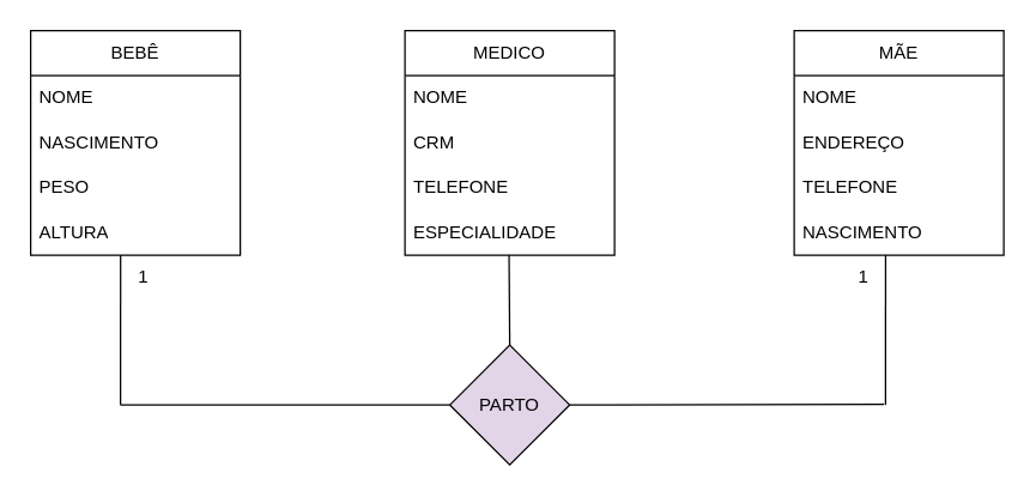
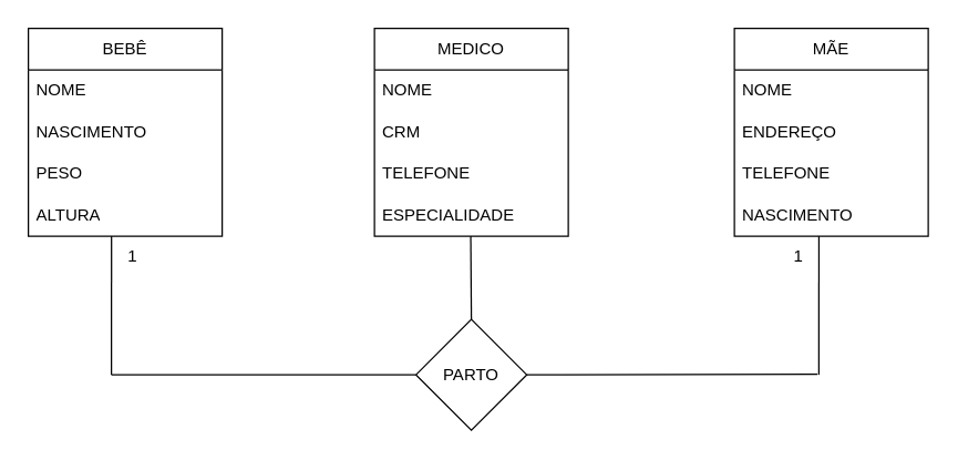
  <mxCell id="0" />
  <mxCell id="1" parent="0" />
  <mxCell id="2" value="BEBÊ" style="swimlane;fontStyle=0;childLayout=stackLayout;horizontal=1;startSize=30;horizontalStack=0;resizeParent=1;resizeParentMax=0;resizeLast=0;collapsible=1;marginBottom=0;whiteSpace=wrap;html=1;" vertex="1" parent="1"><mxGeometry x="20" y="20" width="140" height="150" as="geometry" /></mxCell>
  <mxCell id="3" value="NOME" style="text;strokeColor=none;fillColor=none;align=left;verticalAlign=middle;spacingLeft=4;spacingRight=4;overflow=hidden;points=[[0,0.5],[1,0.5]];portConstraint=eastwest;rotatable=0;whiteSpace=wrap;html=1;" vertex="1" parent="2"><mxGeometry y="30" width="140" height="30" as="geometry" /></mxCell>
  <mxCell id="4" value="NASCIMENTO" style="text;strokeColor=none;fillColor=none;align=left;verticalAlign=middle;spacingLeft=4;spacingRight=4;overflow=hidden;points=[[0,0.5],[1,0.5]];portConstraint=eastwest;rotatable=0;whiteSpace=wrap;html=1;" vertex="1" parent="2"><mxGeometry y="60" width="140" height="30" as="geometry" /></mxCell>
  <mxCell id="5" value="PESO" style="text;strokeColor=none;fillColor=none;align=left;verticalAlign=middle;spacingLeft=4;spacingRight=4;overflow=hidden;points=[[0,0.5],[1,0.5]];portConstraint=eastwest;rotatable=0;whiteSpace=wrap;html=1;" vertex="1" parent="2"><mxGeometry y="90" width="140" height="30" as="geometry" /></mxCell>
  <mxCell id="6" value="ALTURA" style="text;strokeColor=none;fillColor=none;align=left;verticalAlign=middle;spacingLeft=4;spacingRight=4;overflow=hidden;points=[[0,0.5],[1,0.5]];portConstraint=eastwest;rotatable=0;whiteSpace=wrap;html=1;" vertex="1" parent="2"><mxGeometry y="120" width="140" height="30" as="geometry" /></mxCell>
  <mxCell id="7" value="MEDICO" style="swimlane;fontStyle=0;childLayout=stackLayout;horizontal=1;startSize=30;horizontalStack=0;resizeParent=1;resizeParentMax=0;resizeLast=0;collapsible=1;marginBottom=0;whiteSpace=wrap;html=1;" vertex="1" parent="1"><mxGeometry x="270" y="20" width="140" height="150" as="geometry" /></mxCell>
  <mxCell id="8" value="NOME" style="text;strokeColor=none;fillColor=none;align=left;verticalAlign=middle;spacingLeft=4;spacingRight=4;overflow=hidden;points=[[0,0.5],[1,0.5]];portConstraint=eastwest;rotatable=0;whiteSpace=wrap;html=1;" vertex="1" parent="7"><mxGeometry y="30" width="140" height="30" as="geometry" /></mxCell>
  <mxCell id="9" value="CRM" style="text;strokeColor=none;fillColor=none;align=left;verticalAlign=middle;spacingLeft=4;spacingRight=4;overflow=hidden;points=[[0,0.5],[1,0.5]];portConstraint=eastwest;rotatable=0;whiteSpace=wrap;html=1;" vertex="1" parent="7"><mxGeometry y="60" width="140" height="30" as="geometry" /></mxCell>
  <mxCell id="10" value="TELEFONE" style="text;strokeColor=none;fillColor=none;align=left;verticalAlign=middle;spacingLeft=4;spacingRight=4;overflow=hidden;points=[[0,0.5],[1,0.5]];portConstraint=eastwest;rotatable=0;whiteSpace=wrap;html=1;" vertex="1" parent="7"><mxGeometry y="90" width="140" height="30" as="geometry" /></mxCell>
  <mxCell id="11" value="ESPECIALIDADE" style="text;strokeColor=none;fillColor=none;align=left;verticalAlign=middle;spacingLeft=4;spacingRight=4;overflow=hidden;points=[[0,0.5],[1,0.5]];portConstraint=eastwest;rotatable=0;whiteSpace=wrap;html=1;" vertex="1" parent="7"><mxGeometry y="120" width="140" height="30" as="geometry" /></mxCell>
  <mxCell id="12" value="MÃE" style="swimlane;fontStyle=0;childLayout=stackLayout;horizontal=1;startSize=30;horizontalStack=0;resizeParent=1;resizeParentMax=0;resizeLast=0;collapsible=1;marginBottom=0;whiteSpace=wrap;html=1;" vertex="1" parent="1"><mxGeometry x="530" y="20" width="140" height="150" as="geometry" /></mxCell>
  <mxCell id="13" value="NOME" style="text;strokeColor=none;fillColor=none;align=left;verticalAlign=middle;spacingLeft=4;spacingRight=4;overflow=hidden;points=[[0,0.5],[1,0.5]];portConstraint=eastwest;rotatable=0;whiteSpace=wrap;html=1;" vertex="1" parent="12"><mxGeometry y="30" width="140" height="30" as="geometry" /></mxCell>
  <mxCell id="14" value="ENDEREÇO" style="text;strokeColor=none;fillColor=none;align=left;verticalAlign=middle;spacingLeft=4;spacingRight=4;overflow=hidden;points=[[0,0.5],[1,0.5]];portConstraint=eastwest;rotatable=0;whiteSpace=wrap;html=1;" vertex="1" parent="12"><mxGeometry y="60" width="140" height="30" as="geometry" /></mxCell>
  <mxCell id="15" value="TELEFONE" style="text;strokeColor=none;fillColor=none;align=left;verticalAlign=middle;spacingLeft=4;spacingRight=4;overflow=hidden;points=[[0,0.5],[1,0.5]];portConstraint=eastwest;rotatable=0;whiteSpace=wrap;html=1;" vertex="1" parent="12"><mxGeometry y="90" width="140" height="30" as="geometry" /></mxCell>
  <mxCell id="16" value="NASCIMENTO" style="text;strokeColor=none;fillColor=none;align=left;verticalAlign=middle;spacingLeft=4;spacingRight=4;overflow=hidden;points=[[0,0.5],[1,0.5]];portConstraint=eastwest;rotatable=0;whiteSpace=wrap;html=1;" vertex="1" parent="12"><mxGeometry y="120" width="140" height="30" as="geometry" /></mxCell>
- <mxCell id="17" value="PARTO" style="rhombus;whiteSpace=wrap;html=1;fillColor=#e1d5e7;" vertex="1" parent="1"><mxGeometry x="300" y="230" width="80" height="80" as="geometry" /></mxCell>
+ <mxCell id="17" value="PARTO" style="rhombus;whiteSpace=wrap;html=1;" vertex="1" parent="1"><mxGeometry x="300" y="230" width="80" height="80" as="geometry" /></mxCell>
  <mxCell id="18" value="" style="endArrow=none;html=1;rounded=0;entryX=0;entryY=0.5;entryDx=0;entryDy=0;" edge="1" parent="1" target="17"><mxGeometry width="50" height="50" relative="1" as="geometry"><mxPoint x="80" y="270" as="sourcePoint" /><mxPoint x="210" y="260" as="targetPoint" /></mxGeometry></mxCell>
  <mxCell id="19" value="" style="endArrow=none;html=1;rounded=0;entryX=0;entryY=0.5;entryDx=0;entryDy=0;exitX=1;exitY=0.5;exitDx=0;exitDy=0;" edge="1" parent="1" source="17"><mxGeometry width="50" height="50" relative="1" as="geometry"><mxPoint x="380" y="270" as="sourcePoint" /><mxPoint x="590" y="269.5" as="targetPoint" /></mxGeometry></mxCell>
  <mxCell id="20" value="" style="endArrow=none;html=1;rounded=0;entryX=0.436;entryY=1.1;entryDx=0;entryDy=0;entryPerimeter=0;" edge="1" parent="1"><mxGeometry width="50" height="50" relative="1" as="geometry"><mxPoint x="591" y="270" as="sourcePoint" /><mxPoint x="591.04" y="170" as="targetPoint" /></mxGeometry></mxCell>
  <mxCell id="21" value="" style="endArrow=none;html=1;rounded=0;entryX=0.436;entryY=1.1;entryDx=0;entryDy=0;entryPerimeter=0;" edge="1" parent="1"><mxGeometry width="50" height="50" relative="1" as="geometry"><mxPoint x="80" y="270" as="sourcePoint" /><mxPoint x="80.04" y="170" as="targetPoint" /></mxGeometry></mxCell>
  <mxCell id="22" value="" style="endArrow=none;html=1;rounded=0;entryX=0.436;entryY=1.1;entryDx=0;entryDy=0;entryPerimeter=0;" edge="1" parent="1"><mxGeometry width="50" height="50" relative="1" as="geometry"><mxPoint x="340" y="230" as="sourcePoint" /><mxPoint x="339.54" y="170" as="targetPoint" /></mxGeometry></mxCell>
  <mxCell id="23" value="1" style="text;html=1;align=center;verticalAlign=middle;resizable=0;points=[];autosize=1;strokeColor=none;fillColor=none;" vertex="1" parent="1"><mxGeometry x="80" y="170" width="30" height="30" as="geometry" /></mxCell>
  <mxCell id="24" value="1" style="text;html=1;align=center;verticalAlign=middle;resizable=0;points=[];autosize=1;strokeColor=none;fillColor=none;" vertex="1" parent="1"><mxGeometry x="561" y="170" width="30" height="30" as="geometry" /></mxCell>
